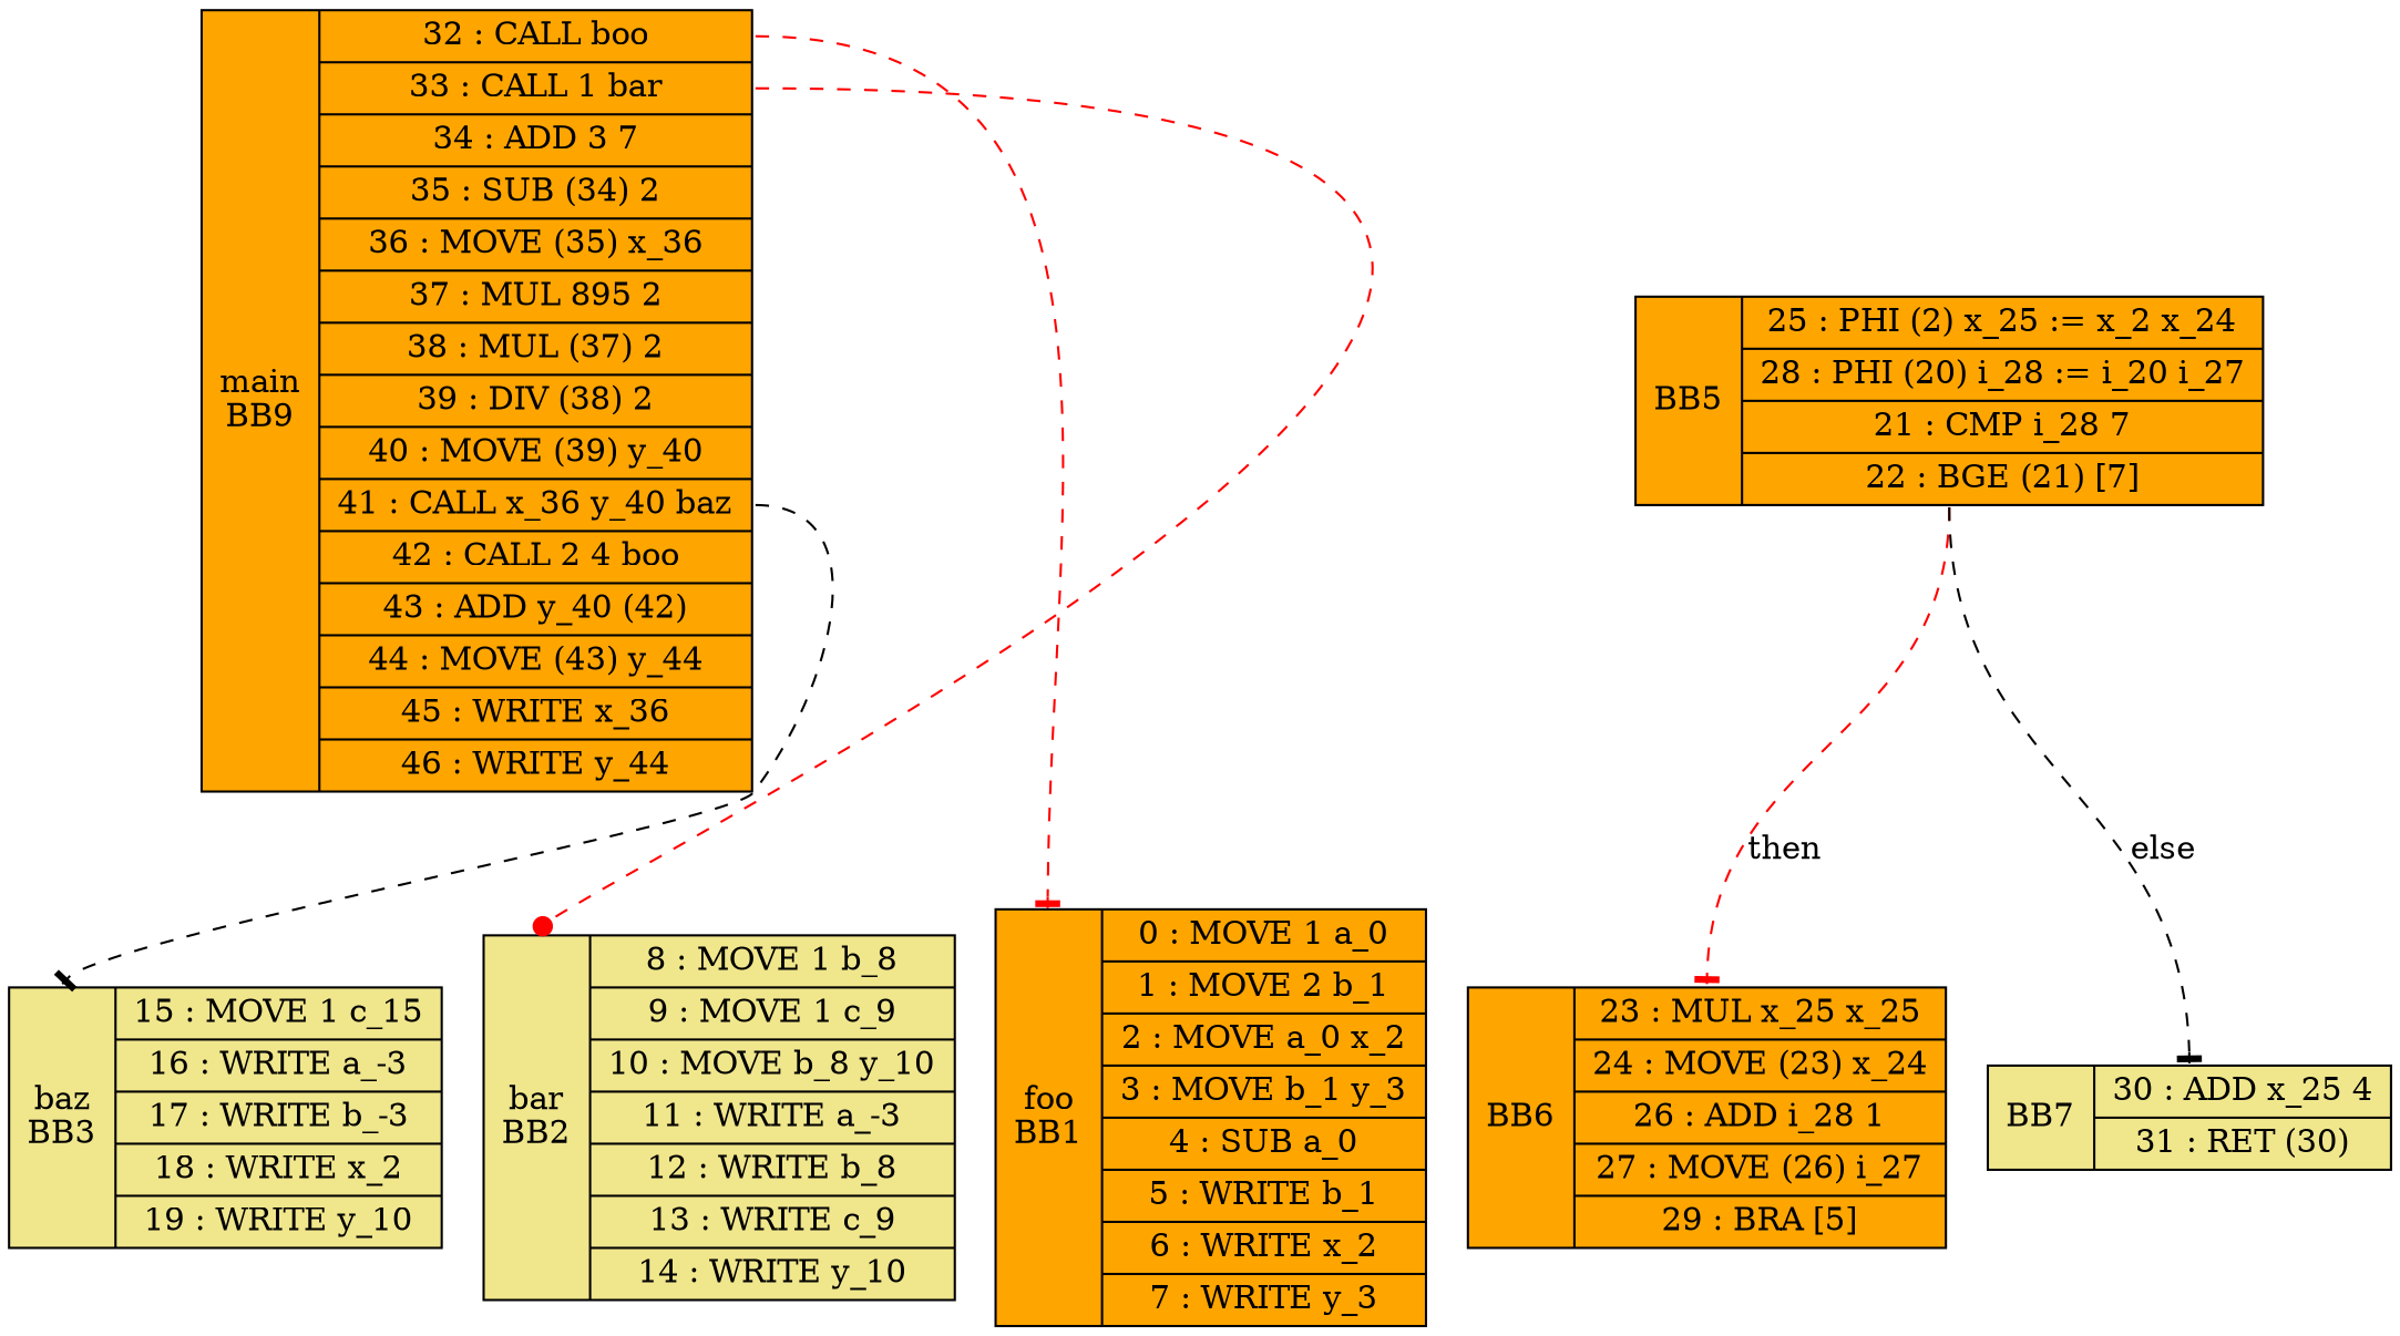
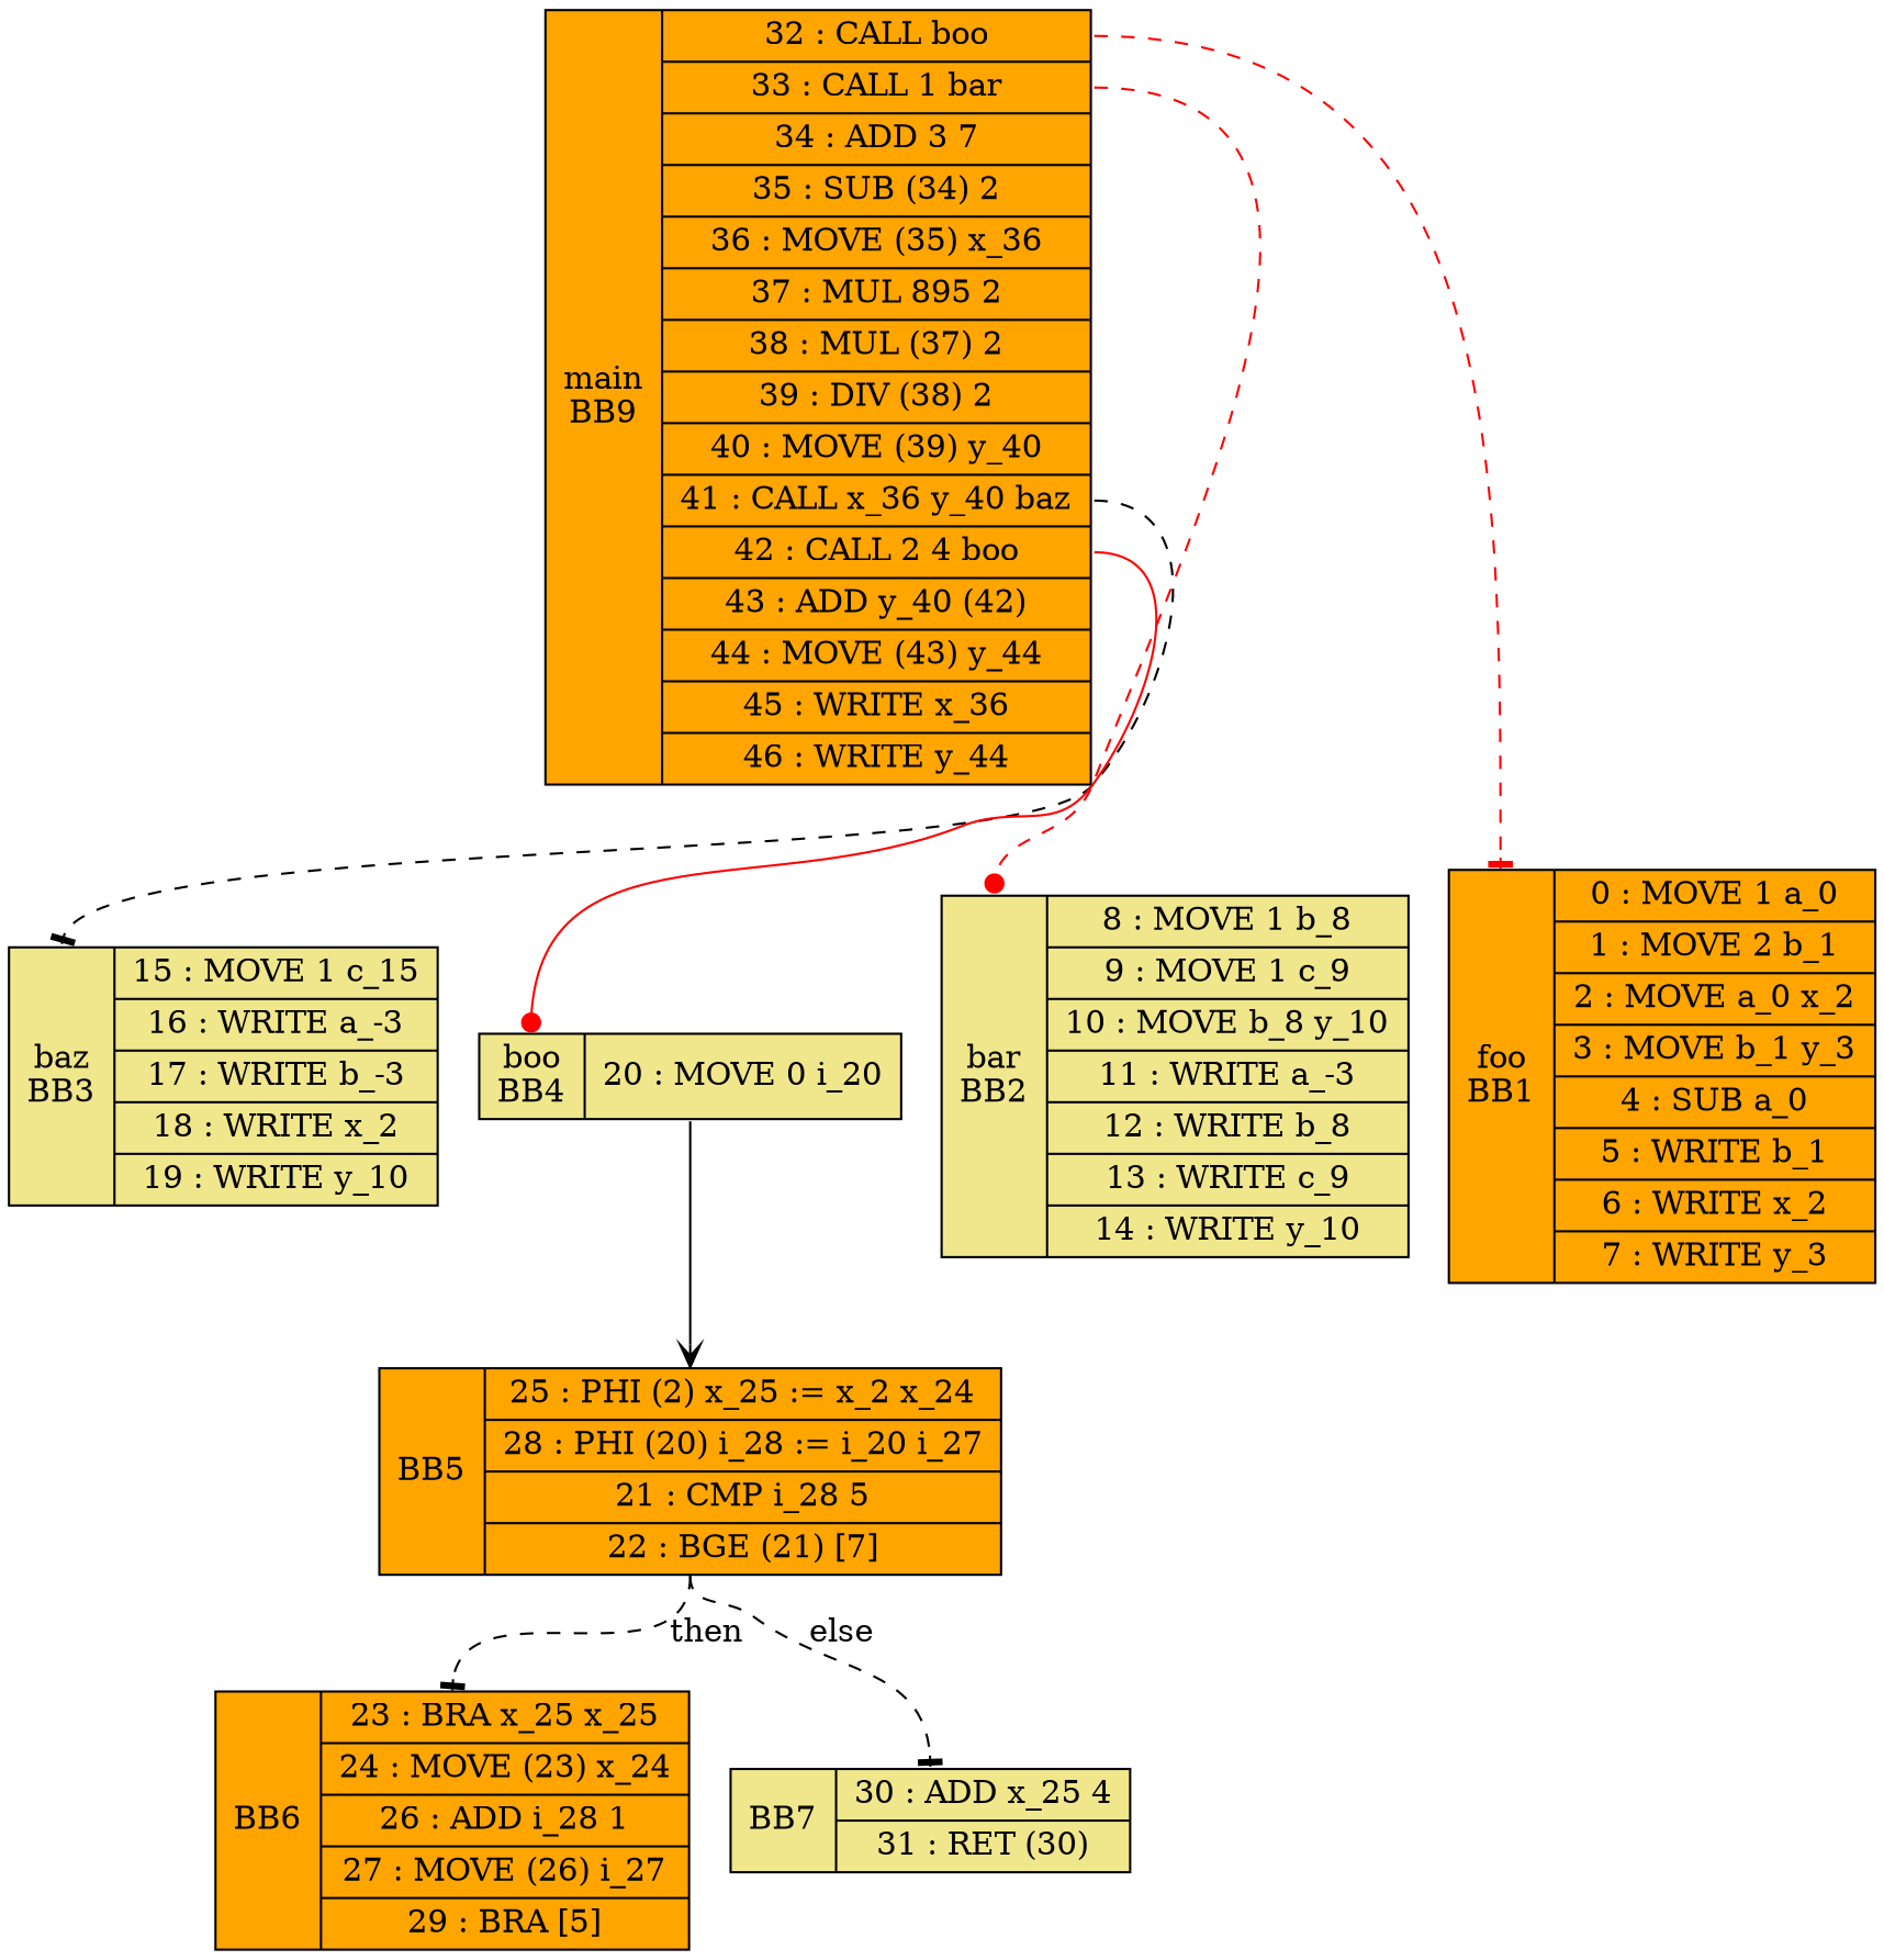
  digraph {
    node [fillcolor=khaki shape=record style=filled]
    edge [arrowhead=tee headport=b style=dashed tailport=s]
    n1 [label="<b>baz\nBB3|{15 : MOVE 1 c_15 |16 : WRITE a_-3 |17 : WRITE b_-3 |18 : WRITE x_2 |19 : WRITE y_10 }"]
-   n3 [fillcolor=orange label="<b>BB5|{25 : PHI (2) x_25 := x_2 x_24 |28 : PHI (20) i_28 := i_20 i_27 |21 : CMP i_28 7 |22 : BGE (21) [7] }"]
-   n4 [fillcolor=orange label="<b>BB6|{23 : MUL x_25 x_25 |24 : MOVE (23) x_24 |26 : ADD i_28 1 |27 : MOVE (26) i_27 |29 : BRA [5] }"]
+   n2 [label="<b>boo\nBB4|{20 : MOVE 0 i_20 }"]
+   n3 [fillcolor=orange label="<b>BB5|{25 : PHI (2) x_25 := x_2 x_24 |28 : PHI (20) i_28 := i_20 i_27 |21 : CMP i_28 5 |22 : BGE (21) [7] }"]
+   n4 [fillcolor=orange label="<b>BB6|{23 : BRA x_25 x_25 |24 : MOVE (23) x_24 |26 : ADD i_28 1 |27 : MOVE (26) i_27 |29 : BRA [5] }"]
    n5 [label="<b>BB7|{30 : ADD x_25 4 |31 : RET (30) }"]
    n6 [fillcolor=orange label="<b>main\nBB9|{<cf>32 : CALL boo |<cbar>33 : CALL 1 bar |34 : ADD 3 7 |35 : SUB (34) 2 |36 : MOVE (35) x_36 |37 : MUL 895 2 |38 : MUL (37) 2 |39 : DIV (38) 2 |40 : MOVE (39) y_40 |<cbz1>41 : CALL x_36 y_40 baz |<cbo1>42 : CALL 2 4 boo |43 : ADD y_40 (42) |44 : MOVE (43) y_44 |45 : WRITE x_36 |46 : WRITE y_44 }"]
    n7 [label="<b>bar\nBB2|{8 : MOVE 1 b_8 |9 : MOVE 1 c_9 |10 : MOVE b_8 y_10 |11 : WRITE a_-3 |12 : WRITE b_8 |13 : WRITE c_9 |14 : WRITE y_10 }"]
    n8 [fillcolor=orange label="<b>foo\nBB1|{0 : MOVE 1 a_0 |1 : MOVE 2 b_1 |2 : MOVE a_0 x_2 |3 : MOVE b_1 y_3 |4 : SUB a_0 |5 : WRITE b_1 |6 : WRITE x_2 |7 : WRITE y_3 }"]
-   n3 -> n4 [headport=n label=then color=red]
+   n2 -> n3 [arrowhead=vee headport=n style=solid]
+   n3 -> n4 [headport=n label=then]
    n3 -> n5 [headport=n label=else]
    n6 -> n1 [color=black tailport=cbz1]
+   n6 -> n2 [arrowhead=dot color=red style=solid tailport=cbo1]
    n6 -> n7 [arrowhead=dot color=red tailport=cbar]
    n6 -> n8 [color=red tailport=cf]
  }
